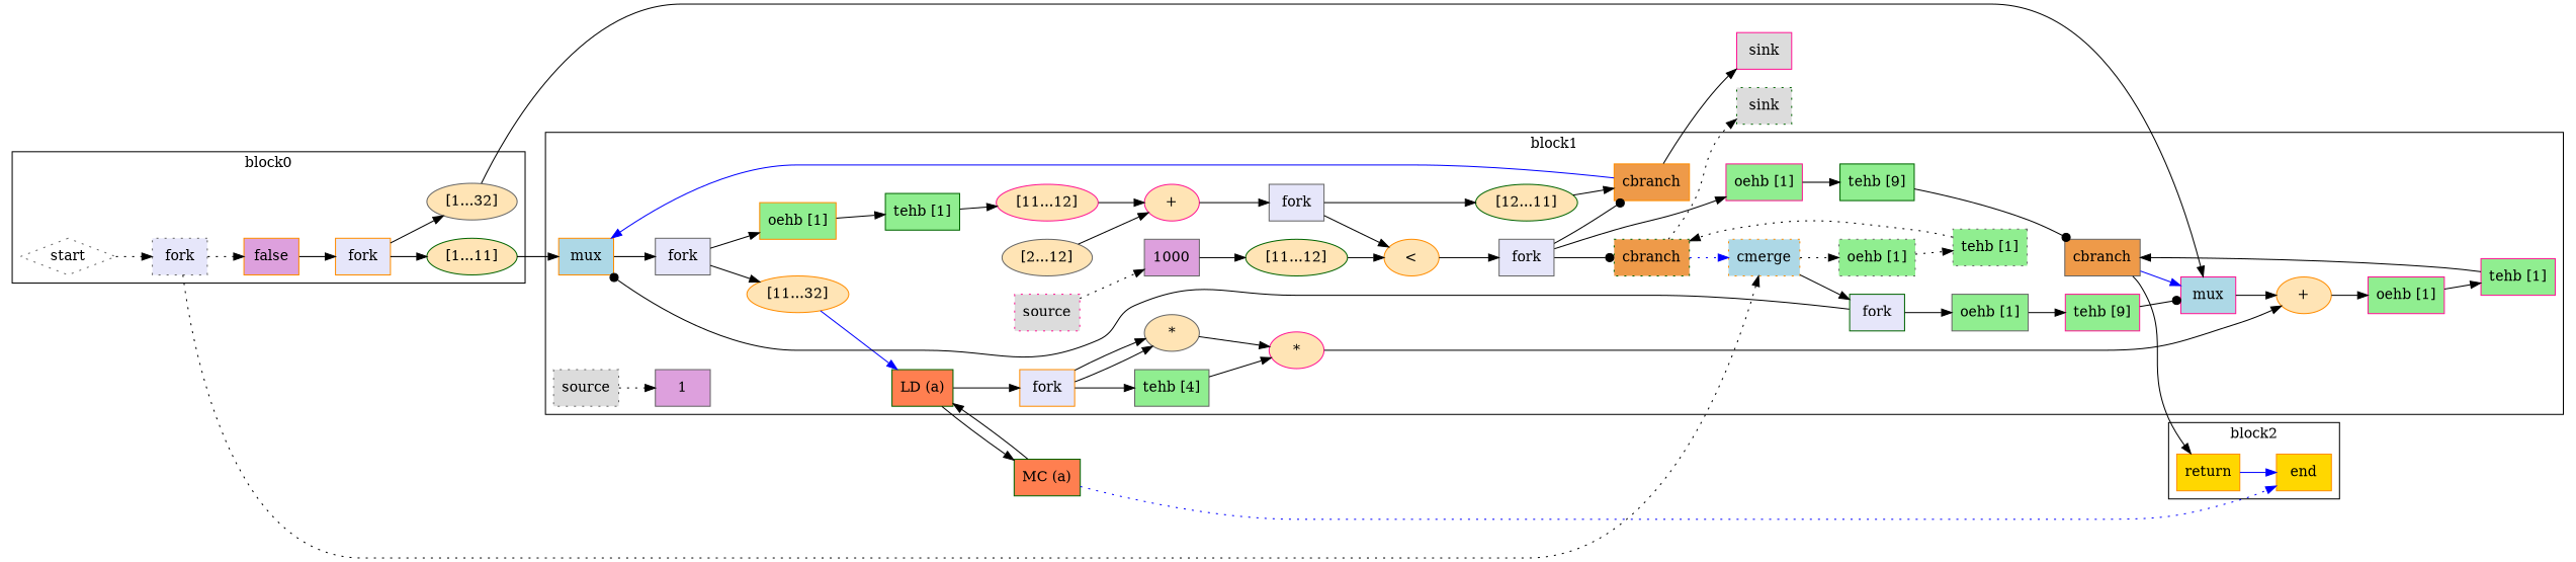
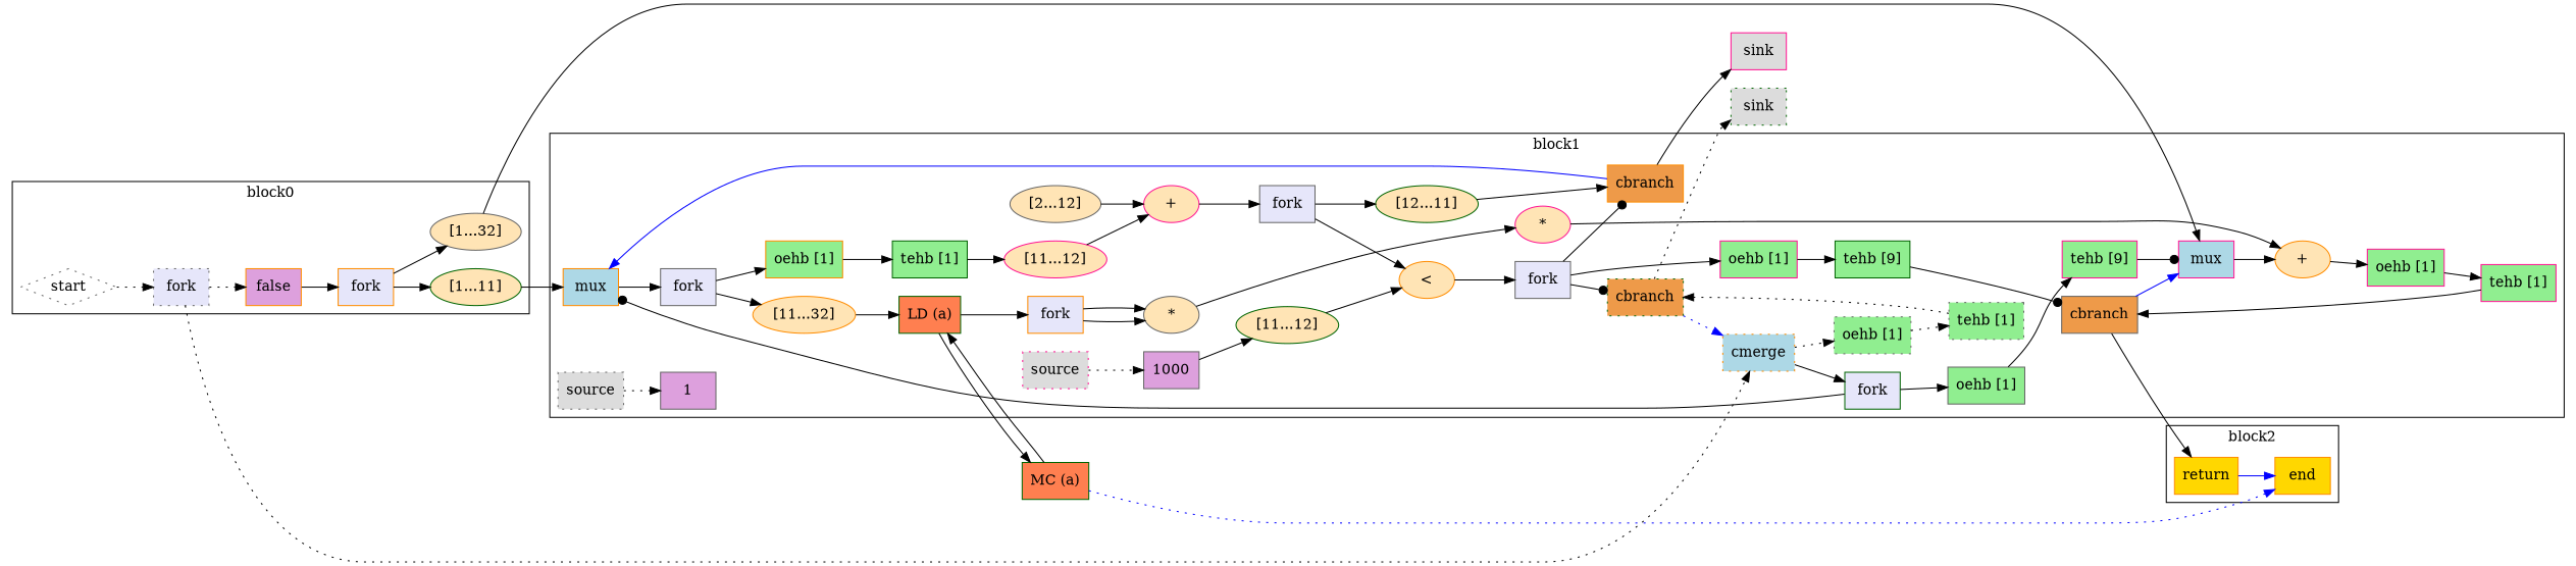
  digraph {
    compound=true
    rankdir=LR
    splines=spline
    node [color=gray40 mlir_op="handshake.fork" shape=box style=filled fillcolor=moccasin]
    edge [arrowhead=normal arrowtail=none dir=both style=solid]
    n1 [label=start mlir_op="handshake.func" shape=diamond style=dotted fillcolor=""]
    n2 [fillcolor=lavender label=fork style="filled, dotted"]
    n3 [color=darkorange fillcolor=plum label=false mlir_op="handshake.constant"]
    n4 [color=darkorange fillcolor=lavender label=fork]
    n5 [color=darkgreen label="[1...11]" mlir_op="arith.extsi" shape=oval]
    n6 [label="[1...32]" mlir_op="arith.extsi" shape=oval]
    n7 [color=darkorange fillcolor=lightblue label=mux mlir_op="handshake.mux"]
    n8 [fillcolor=lavender label=fork]
    n9 [color=darkorange fillcolor=lightgreen label="oehb [1]" mlir_op="handshake.oehb"]
    n10 [color=darkorange label="[11...32]" mlir_op="arith.extsi" shape=oval]
    n11 [color=darkgreen fillcolor=lightgreen label="tehb [1]" mlir_op="handshake.tehb"]
    n12 [color=deeppink label="[11...12]" mlir_op="arith.extsi" shape=oval]
    n13 [color=deeppink label="+" mlir_op="arith.addi" shape=oval]
    n14 [color=darkgreen fillcolor=coral label="LD (a)" mlir_op="handshake.mc_load"]
    n15 [fillcolor=lightgreen label="oehb [1]" mlir_op="handshake.oehb"]
    n16 [color=deeppink fillcolor=lightgreen label="tehb [9]" mlir_op="handshake.tehb"]
    n17 [color=deeppink fillcolor=lightblue label=mux mlir_op="handshake.mux"]
    n18 [color=darkorange label="+" mlir_op="arith.addi" shape=oval]
    n19 [color=darkorange fillcolor=lightblue label=cmerge mlir_op="handshake.control_merge" style="filled, dotted"]
    n20 [color=darkgreen fillcolor=lavender label=fork]
    n21 [fillcolor=lightgreen label="oehb [1]" mlir_op="handshake.oehb" style="filled, dotted"]
    n22 [color=deeppink fillcolor=gainsboro label=source mlir_op="handshake.source" style="filled, dotted"]
    n23 [fillcolor=plum label=1000 mlir_op="handshake.constant"]
    n24 [color=darkgreen label="[11...12]" mlir_op="arith.extsi" shape=oval]
    n25 [color=darkorange label="<" mlir_op="arith.cmpi<" shape=oval]
    n26 [fillcolor=gainsboro label=source mlir_op="handshake.source" style="filled, dotted"]
    n27 [fillcolor=plum label=1 mlir_op="handshake.constant"]
    n28 [label="[2...12]" mlir_op="arith.extsi" shape=oval]
    n29 [color=darkorange fillcolor=lavender label=fork]
    n30 [label="*" mlir_op="arith.muli" shape=oval]
-   n31 [fillcolor=lightgreen label="tehb [4]" mlir_op="handshake.tehb"]
    n32 [color=deeppink label="*" mlir_op="arith.muli" shape=oval]
    n33 [color=deeppink fillcolor=lightgreen label="oehb [1]" mlir_op="handshake.oehb"]
    n34 [fillcolor=lavender label=fork]
    n35 [color=darkgreen label="[12...11]" mlir_op="arith.trunci" shape=oval]
    n36 [color=darkorange fillcolor=tan2 label=cbranch mlir_op="handshake.cond_br"]
    n37 [fillcolor=lavender label=fork]
    n38 [color=deeppink fillcolor=lightgreen label="oehb [1]" mlir_op="handshake.oehb"]
    n39 [color=darkgreen fillcolor=tan2 label=cbranch mlir_op="handshake.cond_br" style="filled, dotted"]
    n40 [color=deeppink fillcolor=lightgreen label="tehb [1]" mlir_op="handshake.tehb"]
    n41 [fillcolor=tan2 label=cbranch mlir_op="handshake.cond_br"]
    n42 [color=darkgreen fillcolor=lightgreen label="tehb [9]" mlir_op="handshake.tehb"]
    n43 [fillcolor=lightgreen label="tehb [1]" mlir_op="handshake.tehb" style="filled, dotted"]
    n44 [color=darkorange fillcolor=gold label=return mlir_op="handshake.return"]
    n45 [color=darkorange fillcolor=gold label=end mlir_op="handshake.end"]
    n46 [color=darkgreen fillcolor=coral label="MC (a)" mlir_op="handshake.mem_controller"]
    n47 [color=deeppink fillcolor=gainsboro label=sink mlir_op="handshake.sink"]
    n48 [color=darkgreen fillcolor=gainsboro label=sink mlir_op="handshake.sink" style="filled, dotted"]
    subgraph cluster_1 {
      label=block0
      n1
      n2
      n3
      n4
      n5
      n6
    }
    subgraph cluster_2 {
      label=block1
      n7
      n8
      n9
      n10
      n11
      n12
      n13
      n14
      n15
      n16
      n17
      n18
      n19
      n20
      n21
      n22
      n23
      n24
      n25
      n26
      n27
      n28
      n29
      n30
-     n31
      n32
      n33
      n34
      n35
      n36
      n37
      n38
      n39
      n40
      n41
      n42
      n43
    }
    subgraph cluster_3 {
      label=block2
      n44
      n45
    }
    n1 -> n2 [style=dotted]
    n2 -> n3 [style=dotted]
    n2 -> n19 [style=dotted]
    n3 -> n4
    n4 -> n5
    n4 -> n6
    n5 -> n7
    n6 -> n17
    n7 -> n8
    n8 -> n9
    n8 -> n10
    n9 -> n11
-   n10 -> n14 [color=blue]
+   n10 -> n14
    n11 -> n12
    n12 -> n13
    n13 -> n34
    n14 -> n29
    n14 -> n46
    n15 -> n16
    n16 -> n17 [arrowhead=dot]
    n17 -> n18
    n18 -> n33
    n19 -> n20
    n19 -> n21 [style=dotted]
    n20 -> n7 [arrowhead=dot]
    n20 -> n15
    n21 -> n43 [style=dotted]
    n22 -> n23 [style=dotted]
    n23 -> n24
    n24 -> n25
    n25 -> n37
    n26 -> n27 [style=dotted]
    n28 -> n13
    n29 -> n30
    n29 -> n30
-   n29 -> n31
    n30 -> n32
-   n31 -> n32
    n32 -> n18
    n33 -> n40
    n34 -> n25
    n34 -> n35
    n35 -> n36
    n36 -> n7 [color=blue]
    n36 -> n47
    n37 -> n36 [arrowhead=dot]
    n37 -> n38
    n37 -> n39 [arrowhead=dot]
    n38 -> n42
    n39 -> n19 [color=blue style=dotted]
    n39 -> n48 [style=dotted]
    n40 -> n41
    n41 -> n17 [color=blue]
    n41 -> n44
    n42 -> n41 [arrowhead=dot]
    n43 -> n39 [style=dotted]
    n44 -> n45 [color=blue]
    n46 -> n14
    n46 -> n45 [color=blue style=dotted]
  }
